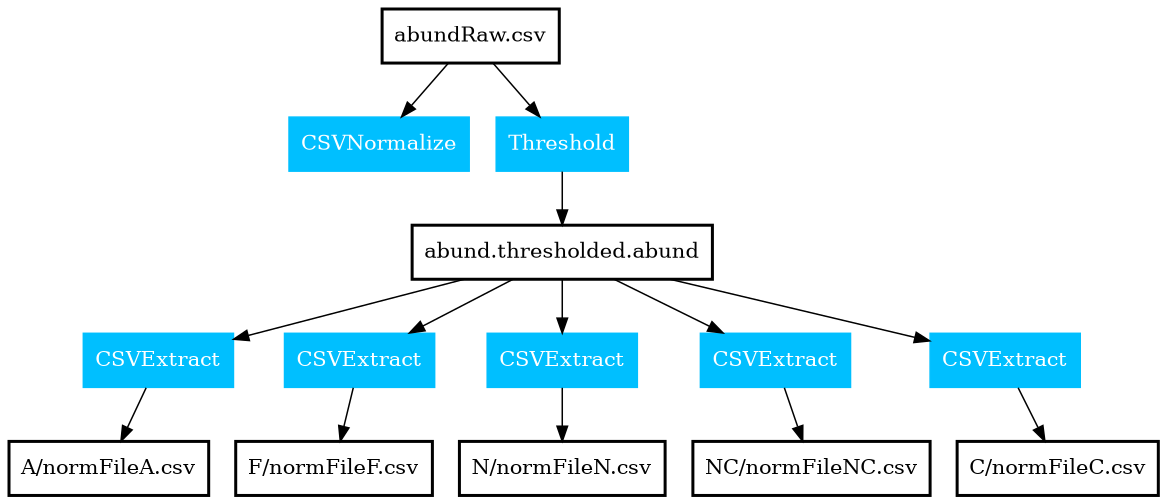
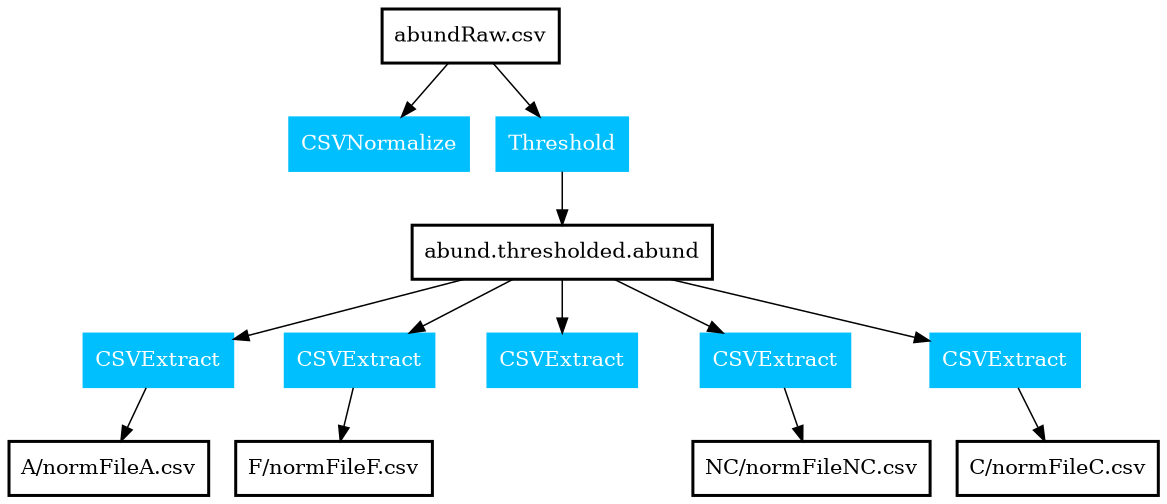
  digraph {
    node [shape=box style=bold]
    n1 [label="abundRaw.csv"]
    n2 [color=deepskyblue fontcolor=white label=CSVNormalize style=filled]
    n3 [color=deepskyblue fontcolor=white label=Threshold style=filled]
    n4 [label="abund.thresholded.abund"]
    n5 [color=deepskyblue fontcolor=white label=CSVExtract style=filled]
    n6 [color=deepskyblue fontcolor=white label=CSVExtract style=filled]
    n7 [color=deepskyblue fontcolor=white label=CSVExtract style=filled]
    n8 [color=deepskyblue fontcolor=white label=CSVExtract style=filled]
    n9 [color=deepskyblue fontcolor=white label=CSVExtract style=filled]
    n10 [label="A/normFileA.csv"]
    n11 [label="F/normFileF.csv"]
-   n12 [label="N/normFileN.csv"]
    n13 [label="NC/normFileNC.csv"]
    n14 [label="C/normFileC.csv"]
    n1 -> n2
    n1 -> n3
    n3 -> n4
    n4 -> n5
    n4 -> n6
    n4 -> n7
    n4 -> n8
    n4 -> n9
    n5 -> n10
    n6 -> n11
-   n7 -> n12
    n8 -> n13
    n9 -> n14
  }
